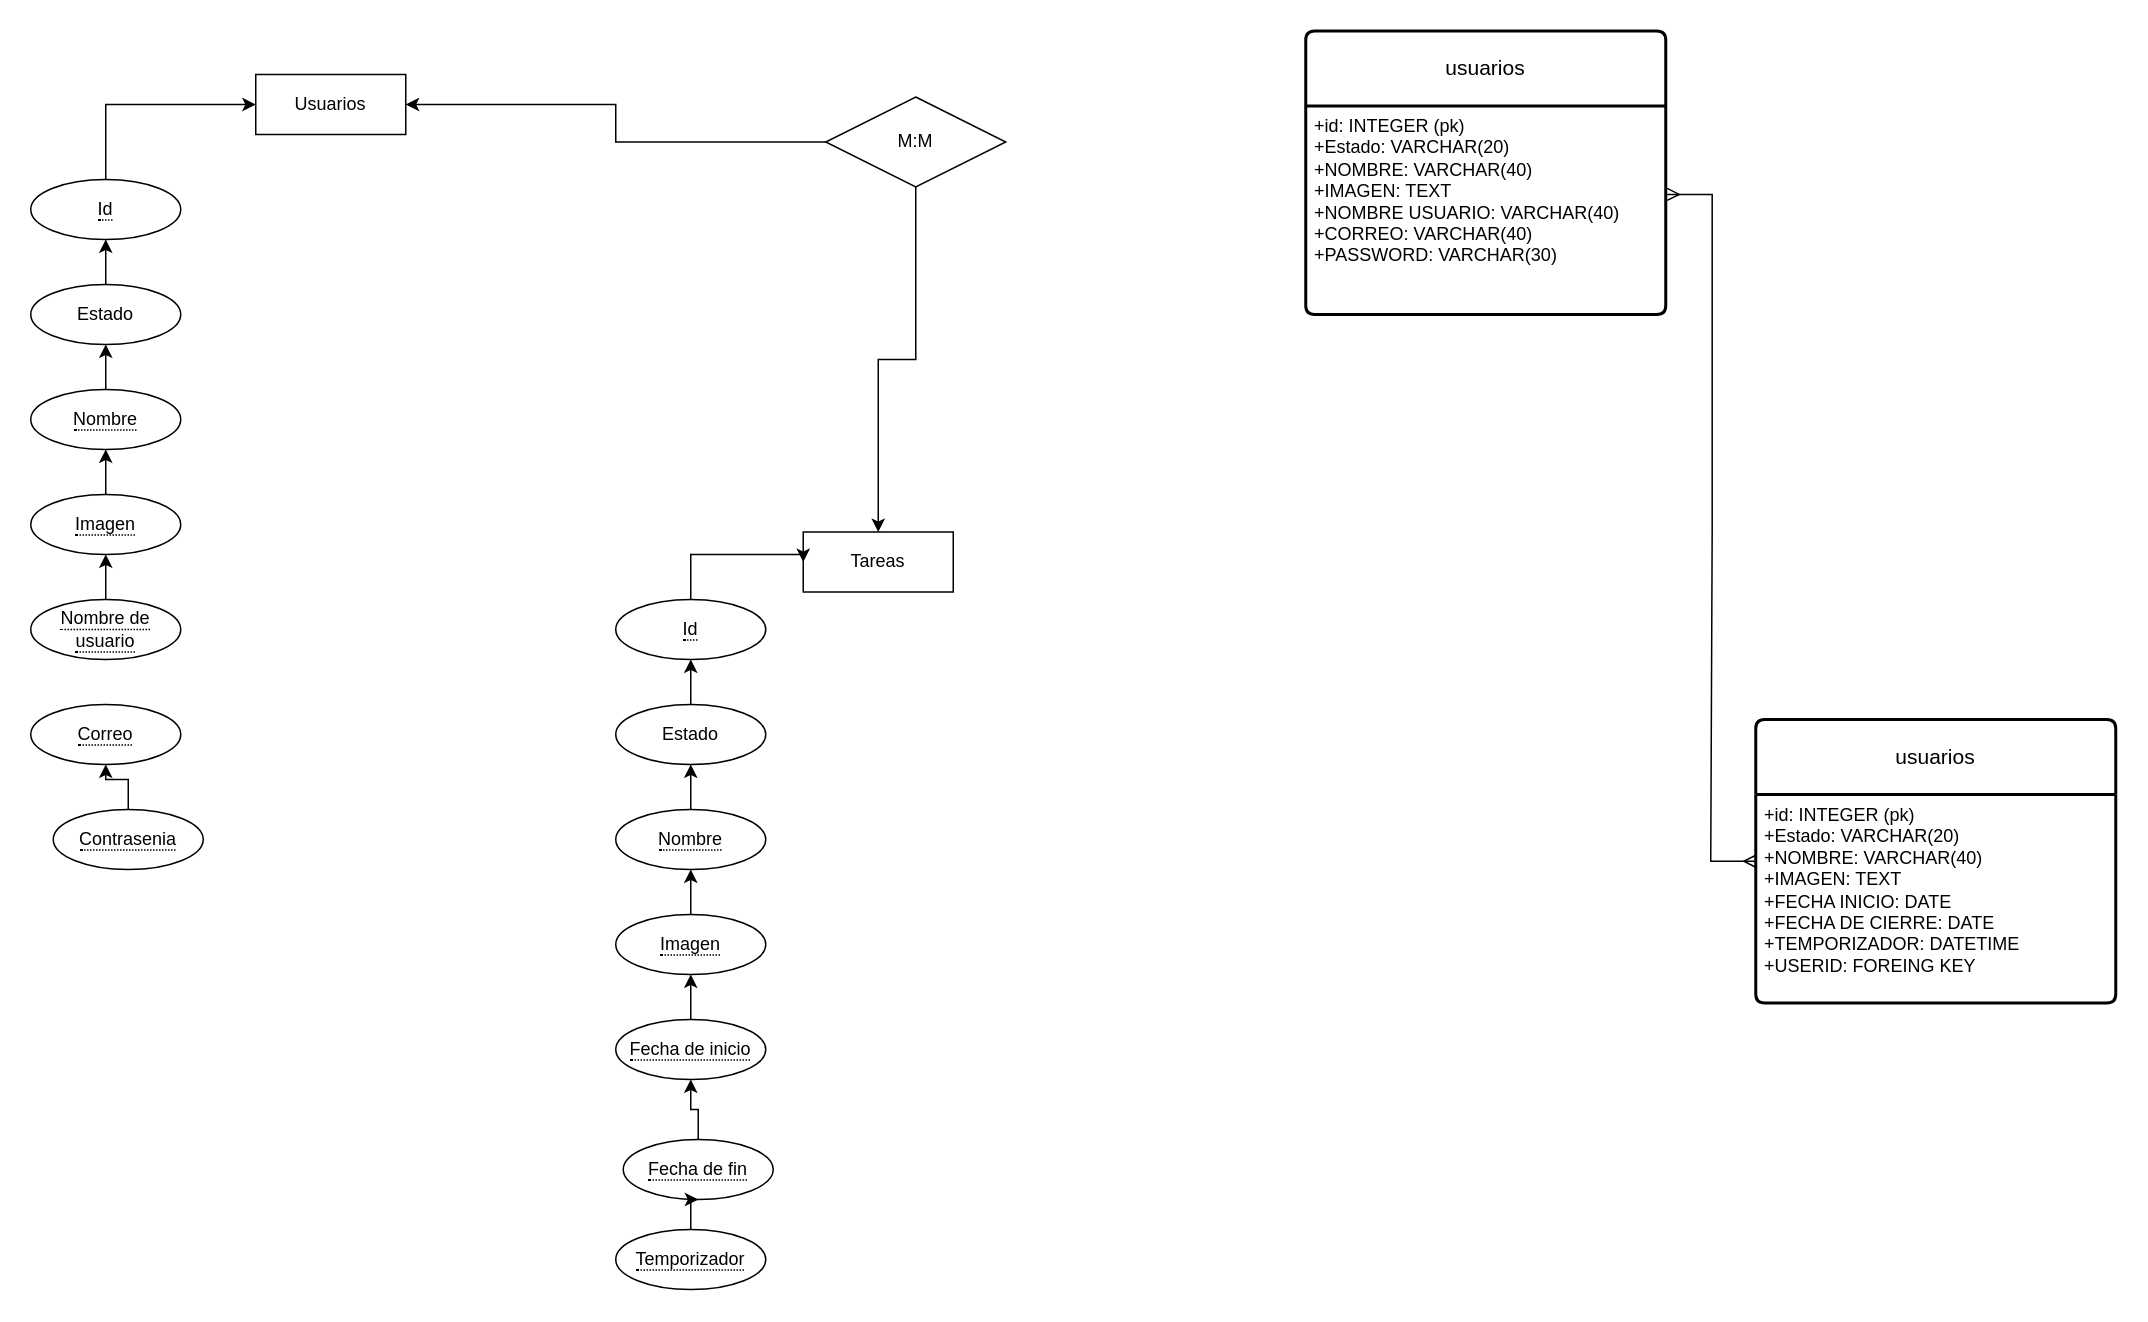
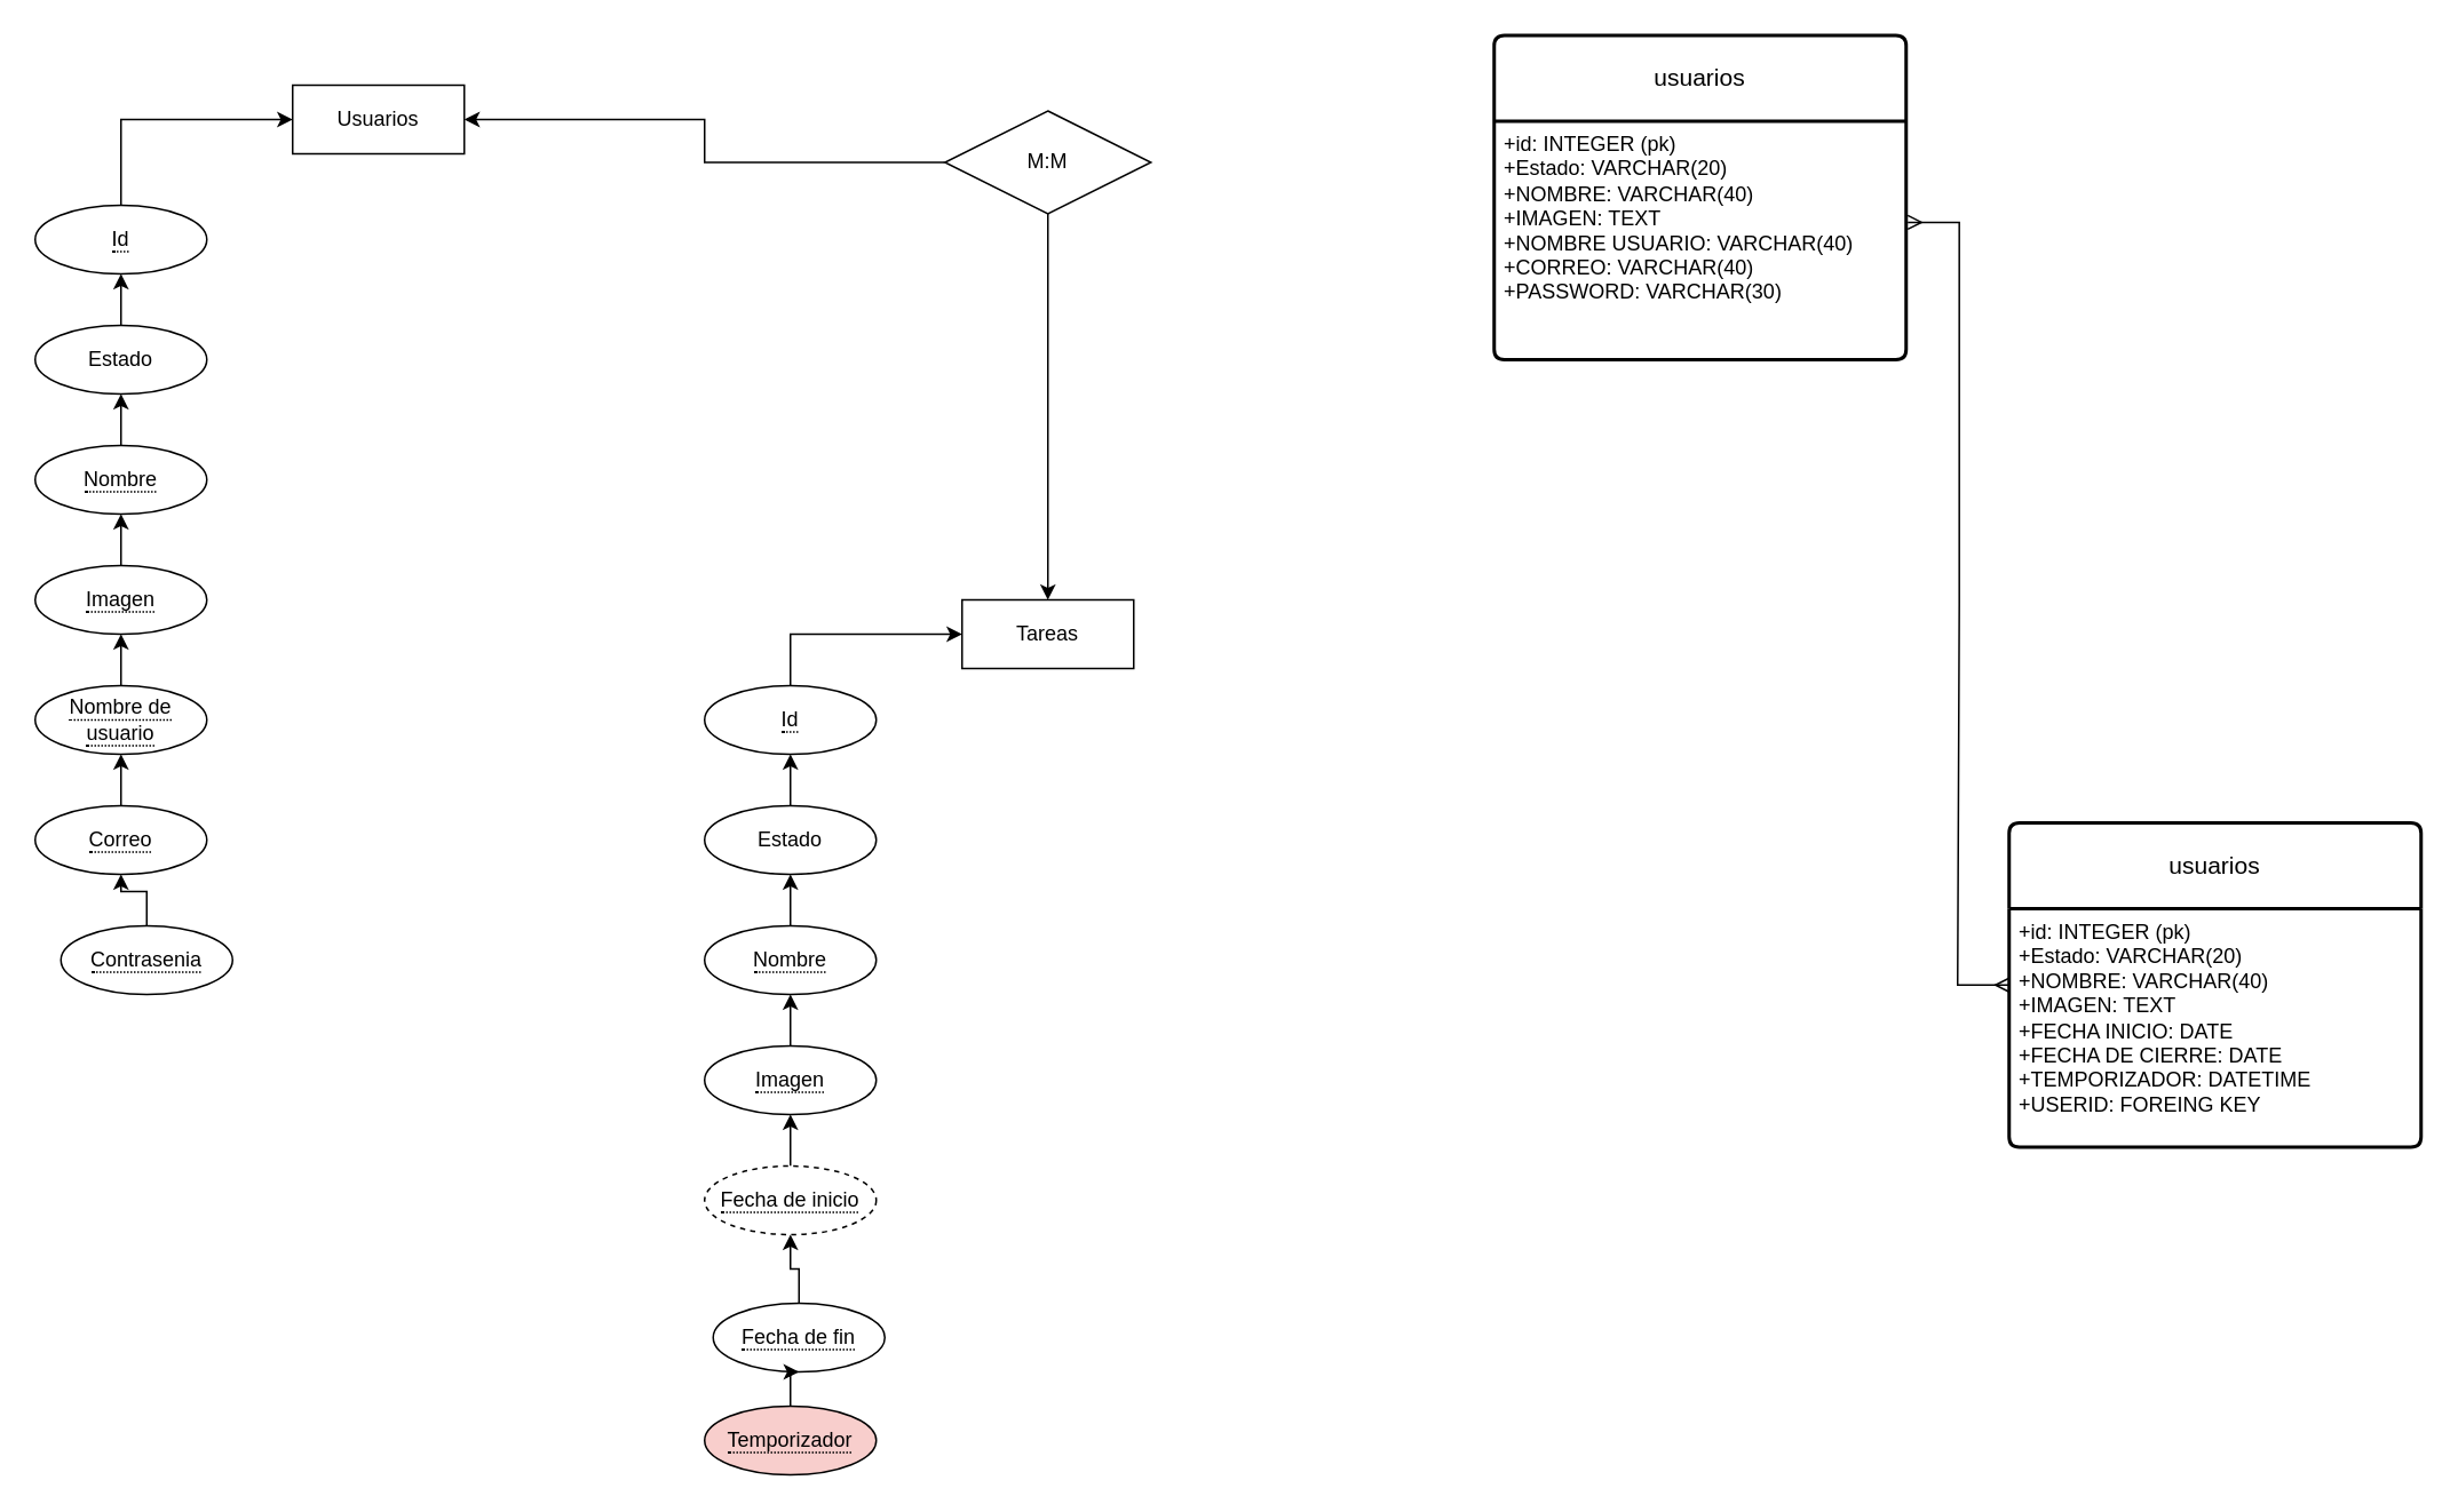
  <mxCell id="0" />
  <mxCell id="1" parent="0" />
  <mxCell id="2" value="Usuarios" style="whiteSpace=wrap;html=1;align=center;" parent="1" vertex="1"><mxGeometry x="170" y="49" width="100" height="40" as="geometry" /></mxCell>
- <mxCell id="3" value="Tareas" style="whiteSpace=wrap;html=1;align=center;" parent="1" vertex="1"><mxGeometry x="535" y="354" width="100" height="40" as="geometry" /></mxCell>
+ <mxCell id="3" value="Tareas" style="whiteSpace=wrap;html=1;align=center;" parent="1" vertex="1"><mxGeometry x="560" y="349" width="100" height="40" as="geometry" /></mxCell>
  <mxCell id="4" style="edgeStyle=orthogonalEdgeStyle;rounded=0;orthogonalLoop=1;jettySize=auto;html=1;entryX=0;entryY=0.5;entryDx=0;entryDy=0;" parent="1" source="5" target="2" edge="1"><mxGeometry relative="1" as="geometry"><Array as="points"><mxPoint x="70" y="69" /></Array></mxGeometry></mxCell>
  <mxCell id="5" value="&lt;span style=&quot;border-bottom: 1px dotted&quot;&gt;Id&lt;/span&gt;" style="ellipse;whiteSpace=wrap;html=1;align=center;" parent="1" vertex="1"><mxGeometry x="20" y="119" width="100" height="40" as="geometry" /></mxCell>
  <mxCell id="6" style="edgeStyle=orthogonalEdgeStyle;rounded=0;orthogonalLoop=1;jettySize=auto;html=1;" parent="1" source="7" target="5" edge="1"><mxGeometry relative="1" as="geometry" /></mxCell>
  <mxCell id="7" value="Estado" style="ellipse;whiteSpace=wrap;html=1;align=center;" parent="1" vertex="1"><mxGeometry x="20" y="189" width="100" height="40" as="geometry" /></mxCell>
  <mxCell id="8" style="edgeStyle=orthogonalEdgeStyle;rounded=0;orthogonalLoop=1;jettySize=auto;html=1;" parent="1" source="9" target="7" edge="1"><mxGeometry relative="1" as="geometry" /></mxCell>
  <mxCell id="9" value="&lt;span style=&quot;border-bottom: 1px dotted&quot;&gt;Nombre&lt;/span&gt;" style="ellipse;whiteSpace=wrap;html=1;align=center;" parent="1" vertex="1"><mxGeometry x="20" y="259" width="100" height="40" as="geometry" /></mxCell>
  <mxCell id="10" style="edgeStyle=orthogonalEdgeStyle;rounded=0;orthogonalLoop=1;jettySize=auto;html=1;" parent="1" source="11" target="9" edge="1"><mxGeometry relative="1" as="geometry" /></mxCell>
  <mxCell id="11" value="&lt;span style=&quot;border-bottom: 1px dotted&quot;&gt;Imagen&lt;/span&gt;" style="ellipse;whiteSpace=wrap;html=1;align=center;" parent="1" vertex="1"><mxGeometry x="20" y="329" width="100" height="40" as="geometry" /></mxCell>
  <mxCell id="12" style="edgeStyle=orthogonalEdgeStyle;rounded=0;orthogonalLoop=1;jettySize=auto;html=1;" parent="1" source="13" target="11" edge="1"><mxGeometry relative="1" as="geometry" /></mxCell>
  <mxCell id="13" value="&lt;span style=&quot;border-bottom: 1px dotted&quot;&gt;Nombre de usuario&lt;/span&gt;" style="ellipse;whiteSpace=wrap;html=1;align=center;" parent="1" vertex="1"><mxGeometry x="20" y="399" width="100" height="40" as="geometry" /></mxCell>
+ <mxCell id="14" style="edgeStyle=orthogonalEdgeStyle;rounded=0;orthogonalLoop=1;jettySize=auto;html=1;" parent="1" source="15" target="13" edge="1"><mxGeometry relative="1" as="geometry" /></mxCell>
  <mxCell id="15" value="&lt;span style=&quot;border-bottom: 1px dotted&quot;&gt;Correo&lt;/span&gt;" style="ellipse;whiteSpace=wrap;html=1;align=center;" parent="1" vertex="1"><mxGeometry x="20" y="469" width="100" height="40" as="geometry" /></mxCell>
  <mxCell id="16" style="edgeStyle=orthogonalEdgeStyle;rounded=0;orthogonalLoop=1;jettySize=auto;html=1;entryX=0.5;entryY=1;entryDx=0;entryDy=0;" parent="1" source="17" target="15" edge="1"><mxGeometry relative="1" as="geometry" /></mxCell>
  <mxCell id="17" value="&lt;span style=&quot;border-bottom: 1px dotted&quot;&gt;Contrasenia&lt;/span&gt;" style="ellipse;whiteSpace=wrap;html=1;align=center;" parent="1" vertex="1"><mxGeometry x="35" y="539" width="100" height="40" as="geometry" /></mxCell>
  <mxCell id="18" style="edgeStyle=orthogonalEdgeStyle;rounded=0;orthogonalLoop=1;jettySize=auto;html=1;entryX=0;entryY=0.5;entryDx=0;entryDy=0;" parent="1" source="19" target="3" edge="1"><mxGeometry relative="1" as="geometry"><Array as="points"><mxPoint x="460" y="369" /></Array></mxGeometry></mxCell>
  <mxCell id="19" value="&lt;span style=&quot;border-bottom: 1px dotted&quot;&gt;Id&lt;/span&gt;" style="ellipse;whiteSpace=wrap;html=1;align=center;" parent="1" vertex="1"><mxGeometry x="410" y="399" width="100" height="40" as="geometry" /></mxCell>
  <mxCell id="20" style="edgeStyle=orthogonalEdgeStyle;rounded=0;orthogonalLoop=1;jettySize=auto;html=1;" parent="1" source="21" target="19" edge="1"><mxGeometry relative="1" as="geometry" /></mxCell>
  <mxCell id="21" value="Estado" style="ellipse;whiteSpace=wrap;html=1;align=center;" parent="1" vertex="1"><mxGeometry x="410" y="469" width="100" height="40" as="geometry" /></mxCell>
  <mxCell id="22" style="edgeStyle=orthogonalEdgeStyle;rounded=0;orthogonalLoop=1;jettySize=auto;html=1;" parent="1" source="23" target="21" edge="1"><mxGeometry relative="1" as="geometry" /></mxCell>
  <mxCell id="23" value="&lt;span style=&quot;border-bottom: 1px dotted&quot;&gt;Nombre&lt;/span&gt;" style="ellipse;whiteSpace=wrap;html=1;align=center;" parent="1" vertex="1"><mxGeometry x="410" y="539" width="100" height="40" as="geometry" /></mxCell>
  <mxCell id="24" style="edgeStyle=orthogonalEdgeStyle;rounded=0;orthogonalLoop=1;jettySize=auto;html=1;" parent="1" source="25" target="23" edge="1"><mxGeometry relative="1" as="geometry" /></mxCell>
  <mxCell id="25" value="&lt;span style=&quot;border-bottom: 1px dotted&quot;&gt;Imagen&lt;/span&gt;" style="ellipse;whiteSpace=wrap;html=1;align=center;" parent="1" vertex="1"><mxGeometry x="410" y="609" width="100" height="40" as="geometry" /></mxCell>
  <mxCell id="26" style="edgeStyle=orthogonalEdgeStyle;rounded=0;orthogonalLoop=1;jettySize=auto;html=1;" parent="1" source="27" target="25" edge="1"><mxGeometry relative="1" as="geometry" /></mxCell>
- <mxCell id="27" value="&lt;span style=&quot;border-bottom: 1px dotted&quot;&gt;Fecha de inicio&lt;/span&gt;" style="ellipse;whiteSpace=wrap;html=1;align=center;" parent="1" vertex="1"><mxGeometry x="410" y="679" width="100" height="40" as="geometry" /></mxCell>
+ <mxCell id="27" value="&lt;span style=&quot;border-bottom: 1px dotted&quot;&gt;Fecha de inicio&lt;/span&gt;" style="ellipse;whiteSpace=wrap;html=1;align=center;dashed=1;" parent="1" vertex="1"><mxGeometry x="410" y="679" width="100" height="40" as="geometry" /></mxCell>
  <mxCell id="28" style="edgeStyle=orthogonalEdgeStyle;rounded=0;orthogonalLoop=1;jettySize=auto;html=1;" parent="1" source="29" target="27" edge="1"><mxGeometry relative="1" as="geometry" /></mxCell>
  <mxCell id="29" value="&lt;span style=&quot;border-bottom: 1px dotted&quot;&gt;Fecha de fin&lt;/span&gt;" style="ellipse;whiteSpace=wrap;html=1;align=center;" parent="1" vertex="1"><mxGeometry x="415" y="759" width="100" height="40" as="geometry" /></mxCell>
  <mxCell id="30" style="edgeStyle=orthogonalEdgeStyle;rounded=0;orthogonalLoop=1;jettySize=auto;html=1;entryX=0.5;entryY=1;entryDx=0;entryDy=0;" parent="1" source="31" target="29" edge="1"><mxGeometry relative="1" as="geometry" /></mxCell>
- <mxCell id="31" value="&lt;span style=&quot;border-bottom: 1px dotted&quot;&gt;Temporizador&lt;/span&gt;" style="ellipse;whiteSpace=wrap;html=1;align=center;" parent="1" vertex="1"><mxGeometry x="410" y="819" width="100" height="40" as="geometry" /></mxCell>
+ <mxCell id="31" value="&lt;span style=&quot;border-bottom: 1px dotted&quot;&gt;Temporizador&lt;/span&gt;" style="ellipse;whiteSpace=wrap;html=1;align=center;fillColor=#f8cecc;" parent="1" vertex="1"><mxGeometry x="410" y="819" width="100" height="40" as="geometry" /></mxCell>
  <mxCell id="32" style="edgeStyle=orthogonalEdgeStyle;rounded=0;orthogonalLoop=1;jettySize=auto;html=1;entryX=1;entryY=0.5;entryDx=0;entryDy=0;" parent="1" source="34" target="2" edge="1"><mxGeometry relative="1" as="geometry" /></mxCell>
  <mxCell id="33" style="edgeStyle=orthogonalEdgeStyle;rounded=0;orthogonalLoop=1;jettySize=auto;html=1;entryX=0.5;entryY=0;entryDx=0;entryDy=0;" parent="1" source="34" target="3" edge="1"><mxGeometry relative="1" as="geometry" /></mxCell>
  <mxCell id="34" value="M:M" style="shape=rhombus;perimeter=rhombusPerimeter;whiteSpace=wrap;html=1;align=center;" parent="1" vertex="1"><mxGeometry x="550" y="64" width="120" height="60" as="geometry" /></mxCell>
  <mxCell id="35" value="usuarios" style="swimlane;childLayout=stackLayout;horizontal=1;startSize=50;horizontalStack=0;rounded=1;fontSize=14;fontStyle=0;strokeWidth=2;resizeParent=0;resizeLast=1;shadow=0;dashed=0;align=center;arcSize=4;whiteSpace=wrap;html=1;" vertex="1" parent="1"><mxGeometry x="870" y="20" width="240" height="189" as="geometry" /></mxCell>
  <mxCell id="36" value="+id: INTEGER (pk)&lt;br&gt;+Estado: VARCHAR(20)&lt;br&gt;+NOMBRE: VARCHAR(40)&lt;br&gt;+IMAGEN: TEXT&lt;br&gt;+NOMBRE USUARIO: VARCHAR(40)&lt;br&gt;+CORREO: VARCHAR(40)&lt;br&gt;+PASSWORD: VARCHAR(30)" style="align=left;strokeColor=none;fillColor=none;spacingLeft=4;fontSize=12;verticalAlign=top;resizable=0;rotatable=0;part=1;html=1;" vertex="1" parent="35"><mxGeometry y="50" width="240" height="139" as="geometry" /></mxCell>
  <mxCell id="37" value="usuarios" style="swimlane;childLayout=stackLayout;horizontal=1;startSize=50;horizontalStack=0;rounded=1;fontSize=14;fontStyle=0;strokeWidth=2;resizeParent=0;resizeLast=1;shadow=0;dashed=0;align=center;arcSize=4;whiteSpace=wrap;html=1;" vertex="1" parent="1"><mxGeometry x="1170" y="479" width="240" height="189" as="geometry" /></mxCell>
  <mxCell id="38" value="+id: INTEGER (pk)&lt;br&gt;+Estado: VARCHAR(20)&lt;br&gt;+NOMBRE: VARCHAR(40)&lt;br&gt;+IMAGEN: TEXT&lt;br&gt;+FECHA INICIO: DATE&lt;br&gt;+FECHA DE CIERRE: DATE&lt;br&gt;+TEMPORIZADOR: DATETIME&lt;br&gt;+USERID: FOREING KEY" style="align=left;strokeColor=none;fillColor=none;spacingLeft=4;fontSize=12;verticalAlign=top;resizable=0;rotatable=0;part=1;html=1;" vertex="1" parent="37"><mxGeometry y="50" width="240" height="139" as="geometry" /></mxCell>
  <mxCell id="39" value="" style="edgeStyle=entityRelationEdgeStyle;fontSize=12;html=1;endArrow=ERmany;startArrow=ERmany;rounded=0;exitX=1.004;exitY=0.424;exitDx=0;exitDy=0;exitPerimeter=0;entryX=0;entryY=0.5;entryDx=0;entryDy=0;" edge="1" parent="1" source="36" target="37"><mxGeometry width="100" height="100" relative="1" as="geometry"><mxPoint x="1130" y="149" as="sourcePoint" /><mxPoint x="1230" y="49" as="targetPoint" /></mxGeometry></mxCell>
